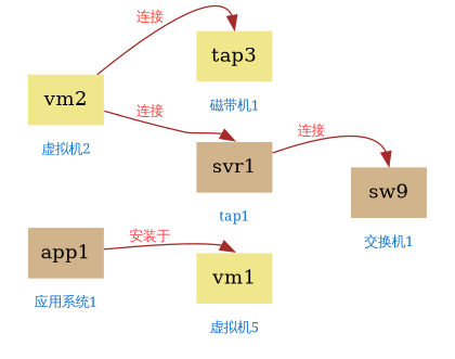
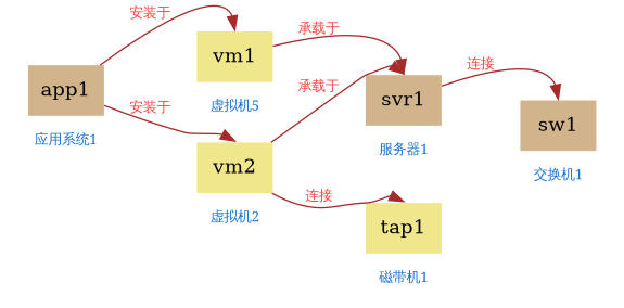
  digraph {
    compound=true
    fontcolor=dodgerblue3
    fontname=simsun
    fontsize=10
    labelloc=b
    nodesep=0.5
    penwidth=0
    rankdir=LR
    ranksep=0.5
    node [fillcolor=tan shape=plaintext style=filled]
    edge [color=brown fontcolor=brown1 fontname=simsun fontsize=10 headport=n weight=1.2]
    app1
-   tap1 [fillcolor=khaki label=tap3]
+   tap1 [fillcolor=khaki]
    vm1 [fillcolor=khaki]
    vm2 [fillcolor=khaki]
    svr1
-   sw1 [label=sw9]
+   sw1
    subgraph cluster_1 {
      label="应用系统1"
      app1
    }
    subgraph cluster_2 {
      label="磁带机1"
      tap1
    }
    subgraph cluster_3 {
      label="虚拟机5"
      vm1
    }
    subgraph cluster_4 {
      label="虚拟机2"
      vm2
    }
    subgraph cluster_5 {
-     label=tap1
+     label="服务器1"
      svr1
    }
    subgraph cluster_6 {
      label="交换机1"
      sw1
    }
    app1 -> vm1 [label="安装于"]
+   app1 -> vm2 [label="安装于"]
+   vm1 -> svr1 [label="承载于"]
    vm2 -> tap1 [label="连接"]
-   vm2 -> svr1 [label="连接"]
+   vm2 -> svr1 [label="承载于"]
    svr1 -> sw1 [label="连接"]
  }
